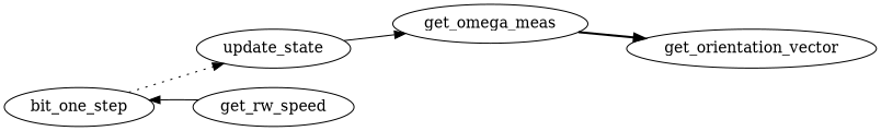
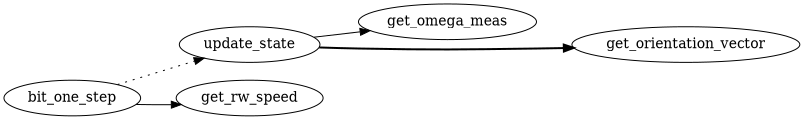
  digraph {
    rankdir=LR
    edge [style=solid]
    bit_one_step [height=0.5 width=1.9137]
    update_state [height=0.5 width=1.9679]
    get_omega_meas [height=0.5 width=2.4914]
    get_orientation_vector [height=0.5 width=3.1955]
    get_rw_speed [height=0.5 width=2.0582]
    bit_one_step -> update_state [style=dotted]
    update_state -> get_omega_meas
-   get_omega_meas -> get_orientation_vector [style=bold]
-   get_rw_speed -> bit_one_step
+   update_state -> get_orientation_vector [style=bold]
+   bit_one_step -> get_rw_speed
  }
